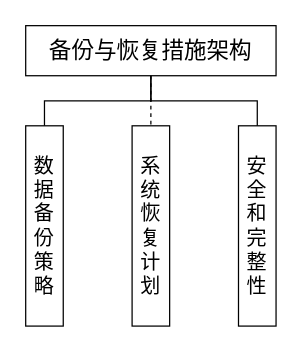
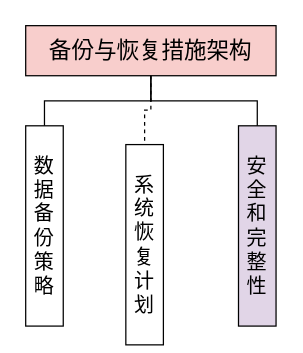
  <mxCell id="0" />
  <mxCell id="1" parent="0" />
  <mxCell id="2" value="" style="edgeStyle=orthogonalEdgeStyle;rounded=0;orthogonalLoop=1;jettySize=auto;html=1;endArrow=none;endFill=0;dashed=1;" edge="1" parent="1" source="3" target="5"><mxGeometry relative="1" as="geometry" /></mxCell>
- <mxCell id="3" value="&lt;font style=&quot;font-size: 18px;&quot;&gt;备份与恢复措施架构&lt;/font&gt;" style="rounded=0;whiteSpace=wrap;html=1;" vertex="1" parent="1"><mxGeometry x="20" y="20" width="200" height="40" as="geometry" /></mxCell>
+ <mxCell id="3" value="&lt;font style=&quot;font-size: 18px;&quot;&gt;备份与恢复措施架构&lt;/font&gt;" style="rounded=0;whiteSpace=wrap;html=1;fillColor=#f8cecc;" vertex="1" parent="1"><mxGeometry x="20" y="20" width="200" height="40" as="geometry" /></mxCell>
  <mxCell id="4" value="&lt;font style=&quot;font-size: 16px;&quot;&gt;数据备份策略&lt;/font&gt;" style="rounded=0;whiteSpace=wrap;html=1;" vertex="1" parent="1"><mxGeometry x="20" y="100" width="30" height="160" as="geometry" /></mxCell>
- <mxCell id="5" value="&lt;font style=&quot;font-size: 16px;&quot;&gt;系统恢复计划&lt;/font&gt;" style="rounded=0;whiteSpace=wrap;html=1;" vertex="1" parent="1"><mxGeometry x="105" y="100" width="30" height="160" as="geometry" /></mxCell>
- <mxCell id="6" value="&lt;font style=&quot;font-size: 16px;&quot;&gt;安全和完整性&lt;/font&gt;" style="rounded=0;whiteSpace=wrap;html=1;" vertex="1" parent="1"><mxGeometry x="190" y="100" width="30" height="160" as="geometry" /></mxCell>
+ <mxCell id="5" value="&lt;font style=&quot;font-size: 16px;&quot;&gt;系统恢复计划&lt;/font&gt;" style="rounded=0;whiteSpace=wrap;html=1;" vertex="1" parent="1"><mxGeometry x="100" y="115" width="30" height="160" as="geometry" /></mxCell>
+ <mxCell id="6" value="&lt;font style=&quot;font-size: 16px;&quot;&gt;安全和完整性&lt;/font&gt;" style="rounded=0;whiteSpace=wrap;html=1;fillColor=#e1d5e7;" vertex="1" parent="1"><mxGeometry x="190" y="100" width="30" height="160" as="geometry" /></mxCell>
  <mxCell id="7" value="" style="edgeStyle=orthogonalEdgeStyle;rounded=0;orthogonalLoop=1;jettySize=auto;html=1;endArrow=none;endFill=0;entryX=0.5;entryY=0;entryDx=0;entryDy=0;exitX=0.5;exitY=1;exitDx=0;exitDy=0;" edge="1" parent="1" source="3" target="6"><mxGeometry relative="1" as="geometry"><mxPoint x="130" y="70" as="sourcePoint" /><mxPoint x="130" y="110" as="targetPoint" /></mxGeometry></mxCell>
  <mxCell id="8" value="" style="edgeStyle=orthogonalEdgeStyle;rounded=0;orthogonalLoop=1;jettySize=auto;html=1;endArrow=none;endFill=0;entryX=0.5;entryY=0;entryDx=0;entryDy=0;exitX=0.5;exitY=1;exitDx=0;exitDy=0;" edge="1" parent="1" source="3" target="4"><mxGeometry relative="1" as="geometry"><mxPoint x="120" y="61" as="sourcePoint" /><mxPoint x="215" y="110" as="targetPoint" /></mxGeometry></mxCell>
